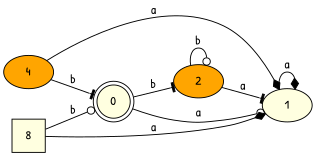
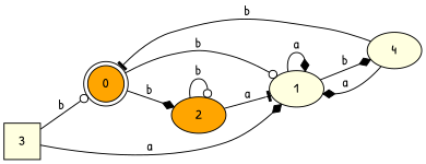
  digraph {
    fontname="Patrick Hand"
    rankdir=LR
    node [fillcolor=lightyellow fontname="Patrick Hand" style=filled]
    edge [arrowhead=diamond fontname="Patrick Hand"]
-   0 [shape=doublecircle]
+   0 [fillcolor=orange shape=doublecircle]
    1
    2 [fillcolor=orange]
-   4 [fillcolor=orange]
-   3 [shape=square label=8]
-   0 -> 1 [arrowhead=odot label=a]
-   0 -> 2 [arrowhead=tee label=b]
+   4
+   3 [shape=square]
+   0 -> 1 [arrowhead=odot label=b]
+   0 -> 2 [label=b]
    1 -> 1 [label=a]
+   1 -> 4 [label=b]
    2 -> 1 [arrowhead=tee label=a]
    2 -> 2 [arrowhead=odot label=b]
    4 -> 0 [arrowhead=tee label=b]
    4 -> 1 [label=a]
    3 -> 0 [arrowhead=odot label=b]
    3 -> 1 [label=a]
  }
